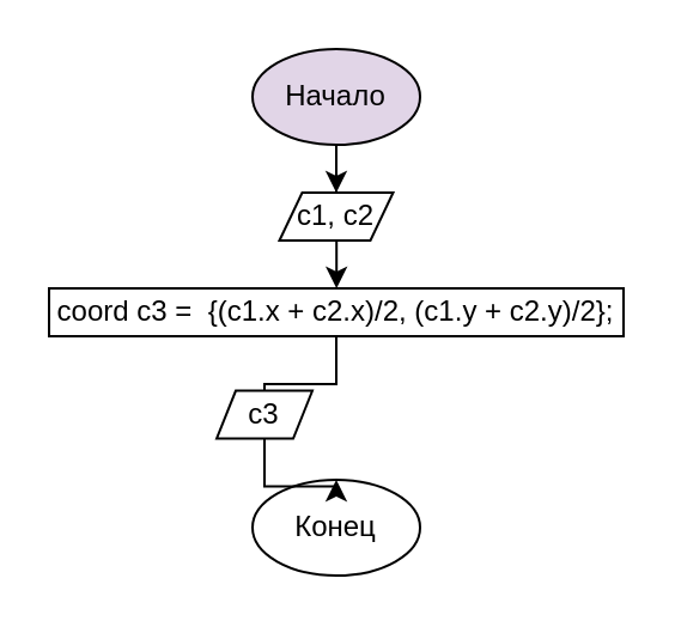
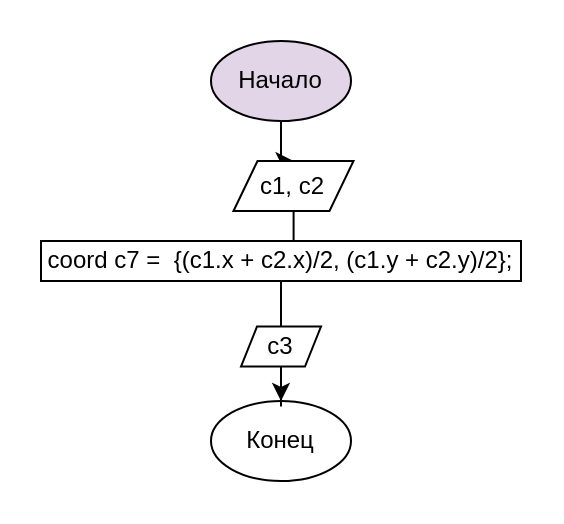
  <mxCell id="0" />
  <mxCell id="1" parent="0" />
  <mxCell id="2" style="edgeStyle=orthogonalEdgeStyle;rounded=0;orthogonalLoop=1;jettySize=auto;html=1;entryX=0.5;entryY=0;entryDx=0;entryDy=0;" edge="1" parent="1" source="3" target="6"><mxGeometry relative="1" as="geometry" /></mxCell>
  <mxCell id="3" value="Начало" style="ellipse;whiteSpace=wrap;html=1;fillColor=#e1d5e7;" vertex="1" parent="1"><mxGeometry x="105" y="20" width="70" height="40" as="geometry" /></mxCell>
  <mxCell id="4" value="Конец" style="ellipse;whiteSpace=wrap;html=1;" vertex="1" parent="1"><mxGeometry x="105" y="200" width="70" height="40" as="geometry" /></mxCell>
  <mxCell id="5" style="edgeStyle=orthogonalEdgeStyle;rounded=0;orthogonalLoop=1;jettySize=auto;html=1;" edge="1" parent="1" source="6" target="8"><mxGeometry relative="1" as="geometry" /></mxCell>
- <mxCell id="6" value="c1, c2" style="shape=parallelogram;perimeter=parallelogramPerimeter;whiteSpace=wrap;html=1;fontFamily=Helvetica;fontSize=12;fontColor=#000000;align=center;strokeColor=#000000;fillColor=#ffffff;" vertex="1" parent="1"><mxGeometry x="116.25" y="80" width="47.5" height="20" as="geometry" /></mxCell>
+ <mxCell id="6" value="c1, c2" style="shape=parallelogram;perimeter=parallelogramPerimeter;whiteSpace=wrap;html=1;fontFamily=Helvetica;fontSize=12;fontColor=#000000;align=center;strokeColor=#000000;fillColor=#ffffff;" vertex="1" parent="1"><mxGeometry x="116.25" y="80" width="60" height="25" as="geometry" /></mxCell>
  <mxCell id="7" style="edgeStyle=orthogonalEdgeStyle;rounded=0;orthogonalLoop=1;jettySize=auto;html=1;entryX=0.5;entryY=0;entryDx=0;entryDy=0;endArrow=none;" edge="1" parent="1" source="8" target="10"><mxGeometry relative="1" as="geometry" /></mxCell>
- <mxCell id="8" value="coord c3 =&amp;nbsp; {(c1.x + c2.x)/2, (c1.y + c2.y)/2};" style="rounded=0;whiteSpace=wrap;html=1;" vertex="1" parent="1"><mxGeometry x="20" y="120" width="240" height="20" as="geometry" /></mxCell>
+ <mxCell id="8" value="coord c7 =&amp;nbsp; {(c1.x + c2.x)/2, (c1.y + c2.y)/2};" style="rounded=0;whiteSpace=wrap;html=1;" vertex="1" parent="1"><mxGeometry x="20" y="120" width="240" height="20" as="geometry" /></mxCell>
  <mxCell id="9" style="edgeStyle=orthogonalEdgeStyle;rounded=0;orthogonalLoop=1;jettySize=auto;html=1;entryX=0.5;entryY=0;entryDx=0;entryDy=0;" edge="1" parent="1" source="10" target="4"><mxGeometry relative="1" as="geometry" /></mxCell>
- <mxCell id="10" value="c3" style="shape=parallelogram;perimeter=parallelogramPerimeter;whiteSpace=wrap;html=1;" vertex="1" parent="1"><mxGeometry x="90" y="162.81" width="40" height="20" as="geometry" /></mxCell>
+ <mxCell id="10" value="c3" style="shape=parallelogram;perimeter=parallelogramPerimeter;whiteSpace=wrap;html=1;" vertex="1" parent="1"><mxGeometry x="120" y="162.81" width="40" height="20" as="geometry" /></mxCell>
